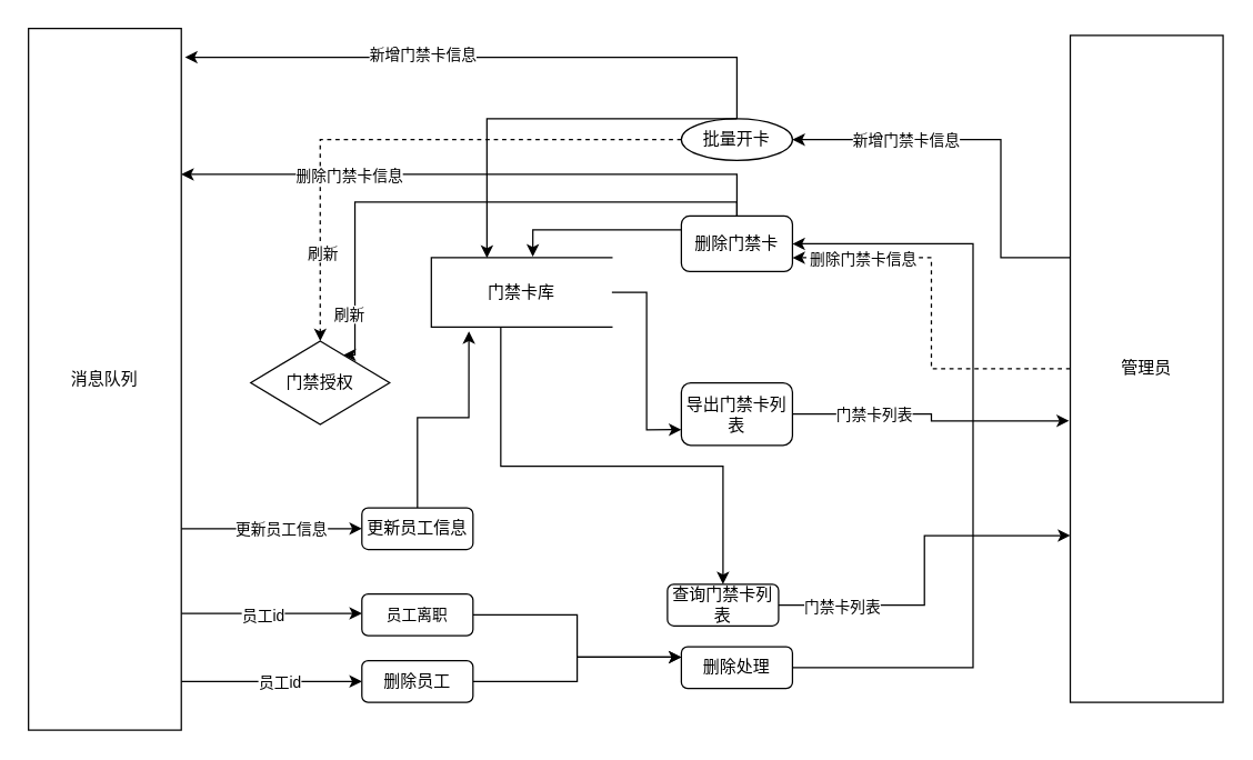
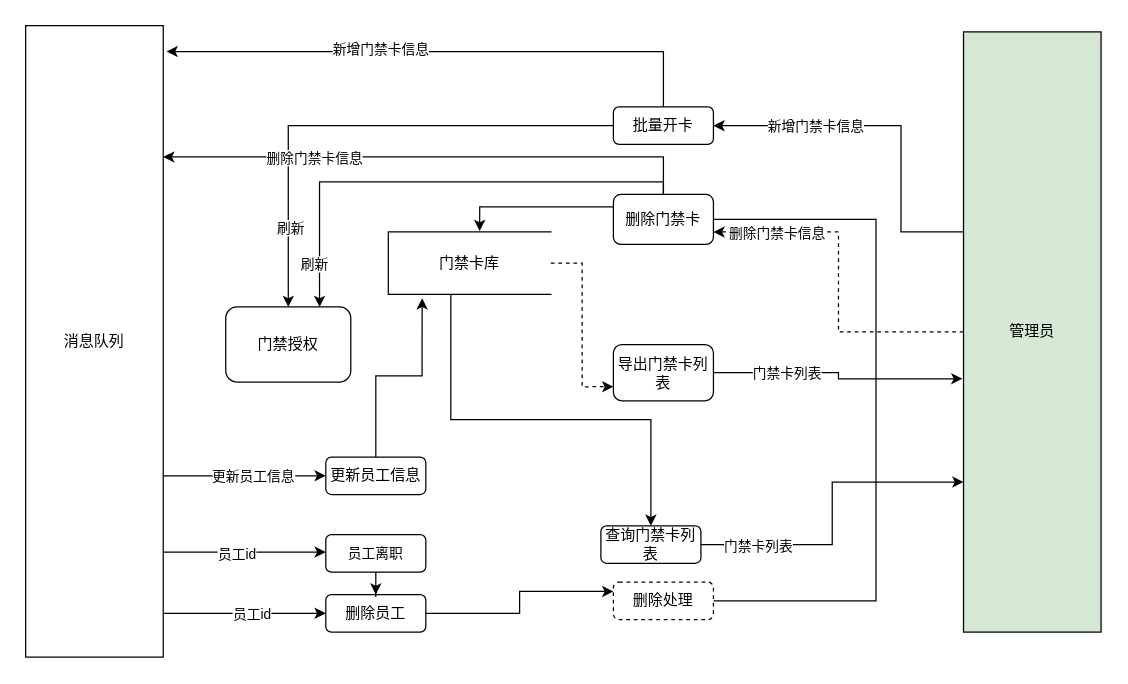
  <mxCell id="0" />
  <mxCell id="1" parent="0" />
  <mxCell id="2" style="edgeStyle=orthogonalEdgeStyle;rounded=0;orthogonalLoop=1;jettySize=auto;html=1;entryX=0;entryY=0.5;entryDx=0;entryDy=0;" parent="1" source="8" target="34" edge="1"><mxGeometry relative="1" as="geometry"><Array as="points"><mxPoint x="160" y="380" /><mxPoint x="160" y="380" /></Array></mxGeometry></mxCell>
  <mxCell id="3" value="更新员工信息" style="edgeLabel;html=1;align=center;verticalAlign=middle;resizable=0;points=[];" parent="2" vertex="1" connectable="0"><mxGeometry x="-0.142" y="-2" relative="1" as="geometry"><mxPoint x="15" y="-2" as="offset" /></mxGeometry></mxCell>
  <mxCell id="4" style="edgeStyle=orthogonalEdgeStyle;rounded=0;orthogonalLoop=1;jettySize=auto;html=1;entryX=0;entryY=0.5;entryDx=0;entryDy=0;" parent="1" source="8" target="36" edge="1"><mxGeometry relative="1" as="geometry"><Array as="points"><mxPoint x="170" y="490" /><mxPoint x="170" y="490" /></Array></mxGeometry></mxCell>
  <mxCell id="5" value="员工id" style="edgeLabel;html=1;align=center;verticalAlign=middle;resizable=0;points=[];" parent="4" vertex="1" connectable="0"><mxGeometry x="-0.211" relative="1" as="geometry"><mxPoint x="19" as="offset" /></mxGeometry></mxCell>
  <mxCell id="6" style="edgeStyle=orthogonalEdgeStyle;rounded=0;orthogonalLoop=1;jettySize=auto;html=1;" parent="1" edge="1"><mxGeometry relative="1" as="geometry"><mxPoint x="130" y="441" as="sourcePoint" /><mxPoint x="260" y="441" as="targetPoint" /><Array as="points"><mxPoint x="150" y="441" /><mxPoint x="150" y="441" /></Array></mxGeometry></mxCell>
  <mxCell id="7" value="员工id" style="edgeLabel;html=1;align=center;verticalAlign=middle;resizable=0;points=[];" vertex="1" connectable="0" parent="6"><mxGeometry x="-0.111" y="-1" relative="1" as="geometry"><mxPoint as="offset" /></mxGeometry></mxCell>
  <mxCell id="8" value="消息队列" style="rounded=0;whiteSpace=wrap;html=1;" parent="1" vertex="1"><mxGeometry x="20" y="20" width="110" height="505" as="geometry" /></mxCell>
  <mxCell id="9" style="edgeStyle=orthogonalEdgeStyle;rounded=0;orthogonalLoop=1;jettySize=auto;html=1;entryX=1;entryY=0.5;entryDx=0;entryDy=0;" parent="1" source="13" target="16" edge="1"><mxGeometry relative="1" as="geometry"><Array as="points"><mxPoint x="720" y="185" /><mxPoint x="720" y="100" /></Array></mxGeometry></mxCell>
  <mxCell id="10" value="新增门禁卡信息" style="edgeLabel;html=1;align=center;verticalAlign=middle;resizable=0;points=[];" parent="9" vertex="1" connectable="0"><mxGeometry x="0.554" y="1" relative="1" as="geometry"><mxPoint x="17" y="-1" as="offset" /></mxGeometry></mxCell>
  <mxCell id="11" style="edgeStyle=orthogonalEdgeStyle;rounded=0;orthogonalLoop=1;jettySize=auto;html=1;entryX=1;entryY=0.75;entryDx=0;entryDy=0;dashed=1;" parent="1" source="13" target="22" edge="1"><mxGeometry relative="1" as="geometry" /></mxCell>
  <mxCell id="12" value="删除门禁卡信息" style="edgeLabel;html=1;align=center;verticalAlign=middle;resizable=0;points=[];" parent="11" vertex="1" connectable="0"><mxGeometry x="0.51" y="2" relative="1" as="geometry"><mxPoint x="-19" y="-2" as="offset" /></mxGeometry></mxCell>
- <mxCell id="13" value="管理员" style="rounded=0;whiteSpace=wrap;html=1;" parent="1" vertex="1"><mxGeometry x="770" y="25" width="110" height="480" as="geometry" /></mxCell>
- <mxCell id="14" style="edgeStyle=orthogonalEdgeStyle;rounded=0;orthogonalLoop=1;jettySize=auto;html=1;dashed=1;" parent="1" source="16" target="41" edge="1"><mxGeometry relative="1" as="geometry" /></mxCell>
+ <mxCell id="13" value="管理员" style="rounded=0;whiteSpace=wrap;html=1;fillColor=#d5e8d4;" parent="1" vertex="1"><mxGeometry x="770" y="25" width="110" height="480" as="geometry" /></mxCell>
+ <mxCell id="14" style="edgeStyle=orthogonalEdgeStyle;rounded=0;orthogonalLoop=1;jettySize=auto;html=1;" parent="1" source="16" target="41" edge="1"><mxGeometry relative="1" as="geometry" /></mxCell>
  <mxCell id="15" value="刷新" style="edgeLabel;html=1;align=center;verticalAlign=middle;resizable=0;points=[];" parent="14" vertex="1" connectable="0"><mxGeometry x="0.684" y="1" relative="1" as="geometry"><mxPoint as="offset" /></mxGeometry></mxCell>
- <mxCell id="16" value="批量开卡" style="ellipse;whiteSpace=wrap;html=1;" parent="1" vertex="1"><mxGeometry x="490" y="85" width="80" height="30" as="geometry" /></mxCell>
+ <mxCell id="16" value="批量开卡" style="rounded=1;whiteSpace=wrap;html=1;" parent="1" vertex="1"><mxGeometry x="490" y="85" width="80" height="30" as="geometry" /></mxCell>
  <mxCell id="17" value="导出门禁卡列表" style="rounded=1;whiteSpace=wrap;html=1;" parent="1" vertex="1"><mxGeometry x="490" y="275" width="80" height="45" as="geometry" /></mxCell>
  <mxCell id="18" value="" style="edgeStyle=orthogonalEdgeStyle;rounded=0;orthogonalLoop=1;jettySize=auto;html=1;" parent="1" source="22" target="8" edge="1"><mxGeometry relative="1" as="geometry"><mxPoint x="200" y="115" as="targetPoint" /><Array as="points"><mxPoint x="530" y="125" /></Array></mxGeometry></mxCell>
  <mxCell id="19" value="删除门禁卡信息" style="edgeLabel;html=1;align=center;verticalAlign=middle;resizable=0;points=[];" parent="18" vertex="1" connectable="0"><mxGeometry x="0.592" y="-3" relative="1" as="geometry"><mxPoint x="32" y="3" as="offset" /></mxGeometry></mxCell>
  <mxCell id="20" style="edgeStyle=orthogonalEdgeStyle;rounded=0;orthogonalLoop=1;jettySize=auto;html=1;entryX=0.75;entryY=0;entryDx=0;entryDy=0;" parent="1" source="22" target="41" edge="1"><mxGeometry relative="1" as="geometry"><Array as="points"><mxPoint x="530" y="145" /><mxPoint x="255" y="145" /></Array></mxGeometry></mxCell>
  <mxCell id="21" value="刷新" style="edgeLabel;html=1;align=center;verticalAlign=middle;resizable=0;points=[];" parent="20" vertex="1" connectable="0"><mxGeometry x="0.662" y="-1" relative="1" as="geometry"><mxPoint x="-4" y="30" as="offset" /></mxGeometry></mxCell>
  <mxCell id="22" value="删除门禁卡" style="rounded=1;whiteSpace=wrap;html=1;" parent="1" vertex="1"><mxGeometry x="490" y="155" width="80" height="40" as="geometry" /></mxCell>
  <mxCell id="23" style="edgeStyle=orthogonalEdgeStyle;rounded=0;orthogonalLoop=1;jettySize=auto;html=1;entryX=0;entryY=0.75;entryDx=0;entryDy=0;" parent="1" source="25" target="13" edge="1"><mxGeometry relative="1" as="geometry" /></mxCell>
  <mxCell id="24" value="门禁卡列表" style="edgeLabel;html=1;align=center;verticalAlign=middle;resizable=0;points=[];" parent="23" vertex="1" connectable="0"><mxGeometry x="-0.654" y="-1" relative="1" as="geometry"><mxPoint as="offset" /></mxGeometry></mxCell>
  <mxCell id="25" value="查询门禁卡列表" style="rounded=1;whiteSpace=wrap;html=1;" parent="1" vertex="1"><mxGeometry x="480" y="420" width="80" height="30" as="geometry" /></mxCell>
  <mxCell id="26" style="edgeStyle=orthogonalEdgeStyle;rounded=0;orthogonalLoop=1;jettySize=auto;html=1;" parent="1" source="28" target="25" edge="1"><mxGeometry relative="1" as="geometry"><Array as="points"><mxPoint x="360" y="335" /></Array></mxGeometry></mxCell>
- <mxCell id="27" style="edgeStyle=orthogonalEdgeStyle;rounded=0;orthogonalLoop=1;jettySize=auto;html=1;entryX=0;entryY=0.75;entryDx=0;entryDy=0;" parent="1" source="28" target="17" edge="1"><mxGeometry relative="1" as="geometry" /></mxCell>
+ <mxCell id="27" style="edgeStyle=orthogonalEdgeStyle;rounded=0;orthogonalLoop=1;jettySize=auto;html=1;entryX=0;entryY=0.75;entryDx=0;entryDy=0;dashed=1;" parent="1" source="28" target="17" edge="1"><mxGeometry relative="1" as="geometry" /></mxCell>
  <mxCell id="28" value="门禁卡库" style="shape=partialRectangle;whiteSpace=wrap;html=1;bottom=1;right=1;left=1;top=0;fillColor=none;routingCenterX=-0.5;direction=south;" parent="1" vertex="1"><mxGeometry x="310" y="185" width="130" height="50" as="geometry" /></mxCell>
  <mxCell id="29" style="edgeStyle=orthogonalEdgeStyle;rounded=0;orthogonalLoop=1;jettySize=auto;html=1;entryX=-0.008;entryY=0.578;entryDx=0;entryDy=0;entryPerimeter=0;" parent="1" source="17" target="13" edge="1"><mxGeometry relative="1" as="geometry" /></mxCell>
  <mxCell id="30" value="门禁卡列表" style="edgeLabel;html=1;align=center;verticalAlign=middle;resizable=0;points=[];" parent="29" vertex="1" connectable="0"><mxGeometry x="-0.435" relative="1" as="geometry"><mxPoint as="offset" /></mxGeometry></mxCell>
  <mxCell id="31" style="edgeStyle=orthogonalEdgeStyle;rounded=0;orthogonalLoop=1;jettySize=auto;html=1;entryX=-0.014;entryY=0.438;entryDx=0;entryDy=0;entryPerimeter=0;" parent="1" source="22" target="28" edge="1"><mxGeometry relative="1" as="geometry"><Array as="points"><mxPoint x="383" y="165" /></Array></mxGeometry></mxCell>
- <mxCell id="32" style="edgeStyle=orthogonalEdgeStyle;rounded=0;orthogonalLoop=1;jettySize=auto;html=1;entryX=0.003;entryY=0.692;entryDx=0;entryDy=0;entryPerimeter=0;" parent="1" source="16" target="28" edge="1"><mxGeometry relative="1" as="geometry"><Array as="points"><mxPoint x="350" y="85" /></Array></mxGeometry></mxCell>
  <mxCell id="33" style="edgeStyle=orthogonalEdgeStyle;rounded=0;orthogonalLoop=1;jettySize=auto;html=1;entryX=1.06;entryY=0.792;entryDx=0;entryDy=0;entryPerimeter=0;" parent="1" source="34" target="28" edge="1"><mxGeometry relative="1" as="geometry"><mxPoint x="300" y="215" as="targetPoint" /></mxGeometry></mxCell>
  <mxCell id="34" value="更新员工信息" style="rounded=1;whiteSpace=wrap;html=1;" parent="1" vertex="1"><mxGeometry x="260" y="365" width="80" height="30" as="geometry" /></mxCell>
  <mxCell id="35" style="edgeStyle=orthogonalEdgeStyle;rounded=0;orthogonalLoop=1;jettySize=auto;html=1;entryX=0;entryY=0.25;entryDx=0;entryDy=0;" parent="1" source="36" target="43" edge="1"><mxGeometry relative="1" as="geometry" /></mxCell>
  <mxCell id="36" value="删除员工" style="rounded=1;whiteSpace=wrap;html=1;" parent="1" vertex="1"><mxGeometry x="260" y="475" width="80" height="30" as="geometry" /></mxCell>
  <mxCell id="37" style="edgeStyle=orthogonalEdgeStyle;rounded=0;orthogonalLoop=1;jettySize=auto;html=1;entryX=1.024;entryY=0.041;entryDx=0;entryDy=0;entryPerimeter=0;" parent="1" source="16" target="8" edge="1"><mxGeometry relative="1" as="geometry"><Array as="points"><mxPoint x="530" y="41" /></Array></mxGeometry></mxCell>
  <mxCell id="38" value="新增门禁卡信息" style="edgeLabel;html=1;align=center;verticalAlign=middle;resizable=0;points=[];" parent="37" vertex="1" connectable="0"><mxGeometry x="0.228" y="-2" relative="1" as="geometry"><mxPoint as="offset" /></mxGeometry></mxCell>
- <mxCell id="39" style="edgeStyle=orthogonalEdgeStyle;rounded=0;orthogonalLoop=1;jettySize=auto;html=1;entryX=0;entryY=0.25;entryDx=0;entryDy=0;" parent="1" source="40" target="43" edge="1"><mxGeometry relative="1" as="geometry"><mxPoint x="390" y="445" as="targetPoint" /></mxGeometry></mxCell>
+ <mxCell id="39" style="edgeStyle=orthogonalEdgeStyle;rounded=0;orthogonalLoop=1;jettySize=auto;html=1;" parent="1" source="40" target="36" edge="1"><mxGeometry relative="1" as="geometry"><mxPoint x="390" y="445" as="targetPoint" /></mxGeometry></mxCell>
  <mxCell id="40" value="&lt;span style=&quot;font-size: 11px; text-wrap: nowrap; background-color: rgb(255, 255, 255);&quot;&gt;员工离职&lt;/span&gt;" style="rounded=1;whiteSpace=wrap;html=1;" parent="1" vertex="1"><mxGeometry x="260" y="427" width="80" height="30" as="geometry" /></mxCell>
- <mxCell id="41" value="门禁授权" style="rhombus;whiteSpace=wrap;html=1;" parent="1" vertex="1"><mxGeometry x="180" y="245" width="100" height="60" as="geometry" /></mxCell>
- <mxCell id="42" style="edgeStyle=orthogonalEdgeStyle;rounded=0;orthogonalLoop=1;jettySize=auto;html=1;entryX=1;entryY=0.5;entryDx=0;entryDy=0;" parent="1" source="43" target="22" edge="1"><mxGeometry relative="1" as="geometry"><Array as="points"><mxPoint x="700" y="480" /><mxPoint x="700" y="175" /></Array></mxGeometry></mxCell>
- <mxCell id="43" value="删除处理" style="rounded=1;whiteSpace=wrap;html=1;" parent="1" vertex="1"><mxGeometry x="490" y="465" width="80" height="30" as="geometry" /></mxCell>
+ <mxCell id="41" value="门禁授权" style="rounded=1;whiteSpace=wrap;html=1;" parent="1" vertex="1"><mxGeometry x="180" y="245" width="100" height="60" as="geometry" /></mxCell>
+ <mxCell id="42" style="edgeStyle=orthogonalEdgeStyle;rounded=0;orthogonalLoop=1;jettySize=auto;html=1;entryX=1;entryY=0.5;entryDx=0;entryDy=0;endArrow=none;" parent="1" source="43" target="22" edge="1"><mxGeometry relative="1" as="geometry"><Array as="points"><mxPoint x="700" y="480" /><mxPoint x="700" y="175" /></Array></mxGeometry></mxCell>
+ <mxCell id="43" value="删除处理" style="rounded=1;whiteSpace=wrap;html=1;dashed=1;" parent="1" vertex="1"><mxGeometry x="490" y="465" width="80" height="30" as="geometry" /></mxCell>
